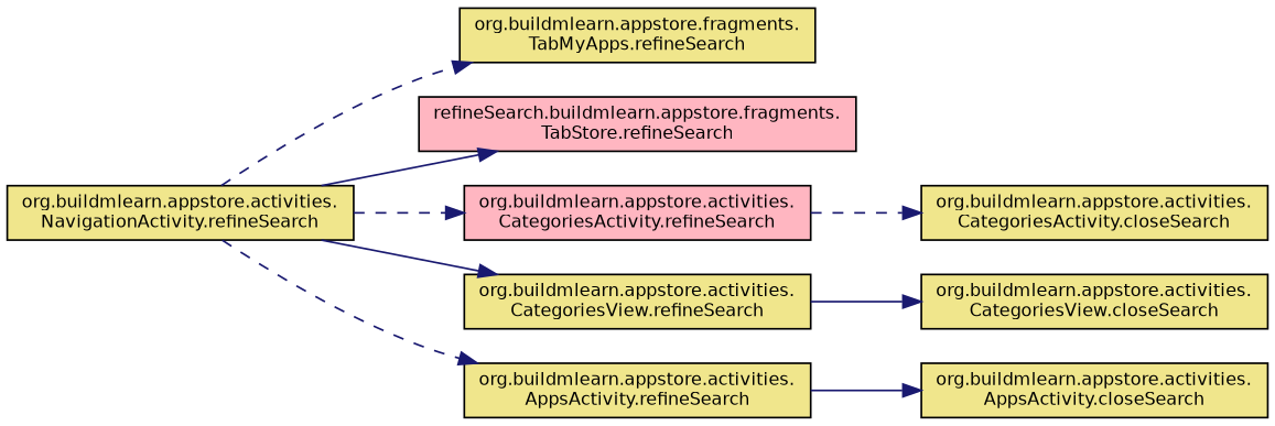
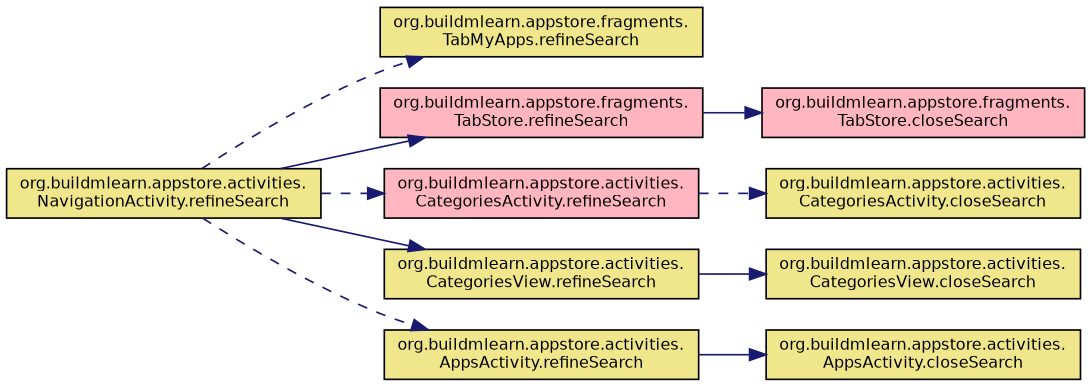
  digraph {
    rankdir=LR
    node [color=black fillcolor=khaki fontname=Helvetica fontsize=10 shape=record style=filled]
    edge [color=midnightblue fontname=Helvetica fontsize=10 labelfontname=Helvetica labelfontsize=10 style=solid]
    n1 [fontcolor=black height=0.2 label="org.buildmlearn.appstore.activities.\lNavigationActivity.refineSearch" width=0.4]
    n2 [height=0.2 label="org.buildmlearn.appstore.fragments.\lTabMyApps.refineSearch" width=0.4]
-   n3 [fillcolor=lightpink height=0.2 label="refineSearch.buildmlearn.appstore.fragments.\lTabStore.refineSearch" width=0.4]
+   n3 [fillcolor=lightpink height=0.2 label="org.buildmlearn.appstore.fragments.\lTabStore.refineSearch" width=0.4]
    n4 [fillcolor=lightpink height=0.2 label="org.buildmlearn.appstore.activities.\lCategoriesActivity.refineSearch" width=0.4]
    n5 [height=0.2 label="org.buildmlearn.appstore.activities.\lCategoriesView.refineSearch" width=0.4]
    n6 [height=0.2 label="org.buildmlearn.appstore.activities.\lAppsActivity.refineSearch" width=0.4]
+   n7 [fillcolor=lightpink height=0.2 label="org.buildmlearn.appstore.fragments.\lTabStore.closeSearch" width=0.4]
    n8 [height=0.2 label="org.buildmlearn.appstore.activities.\lCategoriesActivity.closeSearch" width=0.4]
    n9 [height=0.2 label="org.buildmlearn.appstore.activities.\lCategoriesView.closeSearch" width=0.4]
    n10 [height=0.2 label="org.buildmlearn.appstore.activities.\lAppsActivity.closeSearch" width=0.4]
    n1 -> n2 [style=dashed]
    n1 -> n3
    n1 -> n4 [style=dashed]
    n1 -> n5
    n1 -> n6 [style=dashed]
+   n3 -> n7
    n4 -> n8 [style=dashed]
    n5 -> n9
    n6 -> n10
  }
